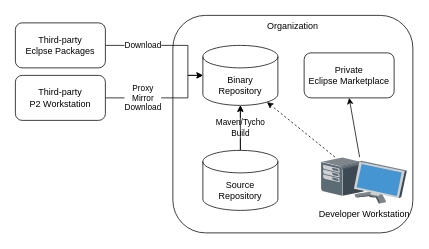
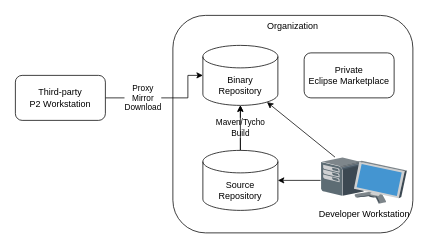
  <mxCell id="0" />
  <mxCell id="1" parent="0" />
  <mxCell id="2" value="Organization" style="rounded=1;whiteSpace=wrap;html=1;verticalAlign=top;" vertex="1" parent="1"><mxGeometry x="230" y="20" width="320" height="290" as="geometry" /></mxCell>
  <mxCell id="3" value="Binary&lt;br&gt;Repository" style="shape=cylinder3;whiteSpace=wrap;html=1;boundedLbl=1;backgroundOutline=1;size=15;" vertex="1" parent="1"><mxGeometry x="270" y="60" width="100" height="80" as="geometry" /></mxCell>
- <mxCell id="4" value="Download" style="edgeStyle=orthogonalEdgeStyle;rounded=0;orthogonalLoop=1;jettySize=auto;html=1;exitX=1;exitY=0.5;exitDx=0;exitDy=0;entryX=0;entryY=0.5;entryDx=0;entryDy=0;entryPerimeter=0;" edge="1" parent="1" source="5" target="3"><mxGeometry x="-0.412" relative="1" as="geometry"><Array as="points"><mxPoint x="250" y="60" /><mxPoint x="250" y="100" /></Array><mxPoint as="offset" /></mxGeometry></mxCell>
- <mxCell id="5" value="Third-party&lt;br&gt;Eclpse Packages" style="rounded=1;whiteSpace=wrap;html=1;" vertex="1" parent="1"><mxGeometry x="20" y="30" width="120" height="60" as="geometry" /></mxCell>
  <mxCell id="6" value="Proxy&lt;br&gt;Mirror&lt;br&gt;Download" style="edgeStyle=orthogonalEdgeStyle;rounded=0;orthogonalLoop=1;jettySize=auto;html=1;exitX=1;exitY=0.5;exitDx=0;exitDy=0;" edge="1" parent="1" source="7" target="3"><mxGeometry x="-0.375" relative="1" as="geometry"><Array as="points"><mxPoint x="250" y="130" /><mxPoint x="250" y="100" /></Array><mxPoint as="offset" /></mxGeometry></mxCell>
  <mxCell id="7" value="Third-party&lt;br&gt;P2 Workstation" style="rounded=1;whiteSpace=wrap;html=1;" vertex="1" parent="1"><mxGeometry x="20" y="100" width="120" height="60" as="geometry" /></mxCell>
  <mxCell id="8" value="Maven/Tycho&lt;br&gt;Build" style="edgeStyle=orthogonalEdgeStyle;rounded=0;orthogonalLoop=1;jettySize=auto;html=1;exitX=0.5;exitY=0;exitDx=0;exitDy=0;exitPerimeter=0;entryX=0.5;entryY=1;entryDx=0;entryDy=0;entryPerimeter=0;" edge="1" parent="1" source="10" target="3"><mxGeometry relative="1" as="geometry"><mxPoint as="offset" /></mxGeometry></mxCell>
  <mxCell id="9" value="" style="edgeStyle=orthogonalEdgeStyle;rounded=0;orthogonalLoop=1;jettySize=auto;html=1;" edge="1" parent="1" source="10" target="3"><mxGeometry relative="1" as="geometry" /></mxCell>
  <mxCell id="10" value="Source Repository" style="shape=cylinder3;whiteSpace=wrap;html=1;boundedLbl=1;backgroundOutline=1;size=15;" vertex="1" parent="1"><mxGeometry x="270" y="200" width="100" height="80" as="geometry" /></mxCell>
  <mxCell id="11" value="Private&lt;br&gt;Eclipse Marketplace" style="rounded=1;whiteSpace=wrap;html=1;" vertex="1" parent="1"><mxGeometry x="405" y="70" width="120" height="60" as="geometry" /></mxCell>
  <mxCell id="12" value="Developer Workstation" style="shadow=0;dashed=0;html=1;labelPosition=center;verticalLabelPosition=bottom;verticalAlign=top;align=center;outlineConnect=0;shape=mxgraph.veeam.3d.workstation;" vertex="1" parent="1"><mxGeometry x="427" y="209" width="115" height="62" as="geometry" /></mxCell>
- <mxCell id="13" value="" style="endArrow=classic;html=1;rounded=0;entryX=0.855;entryY=1;entryDx=0;entryDy=-4.35;entryPerimeter=0;dashed=1;" edge="1" parent="1" source="12" target="3"><mxGeometry width="50" height="50" relative="1" as="geometry"><mxPoint x="370" y="150" as="sourcePoint" /><mxPoint x="420" y="100" as="targetPoint" /></mxGeometry></mxCell>
- <mxCell id="15" value="" style="endArrow=classic;html=1;rounded=0;entryX=0.5;entryY=1;entryDx=0;entryDy=0;" edge="1" parent="1" source="12" target="11"><mxGeometry width="50" height="50" relative="1" as="geometry"><mxPoint x="370" y="150" as="sourcePoint" /><mxPoint x="420" y="100" as="targetPoint" /></mxGeometry></mxCell>
+ <mxCell id="13" value="" style="endArrow=classic;html=1;rounded=0;entryX=0.855;entryY=1;entryDx=0;entryDy=-4.35;entryPerimeter=0;" edge="1" parent="1" source="12" target="3"><mxGeometry width="50" height="50" relative="1" as="geometry"><mxPoint x="370" y="150" as="sourcePoint" /><mxPoint x="420" y="100" as="targetPoint" /></mxGeometry></mxCell>
+ <mxCell id="14" value="" style="endArrow=classic;html=1;rounded=0;" edge="1" parent="1" source="12" target="10"><mxGeometry width="50" height="50" relative="1" as="geometry"><mxPoint x="370" y="150" as="sourcePoint" /><mxPoint x="420" y="100" as="targetPoint" /></mxGeometry></mxCell>
